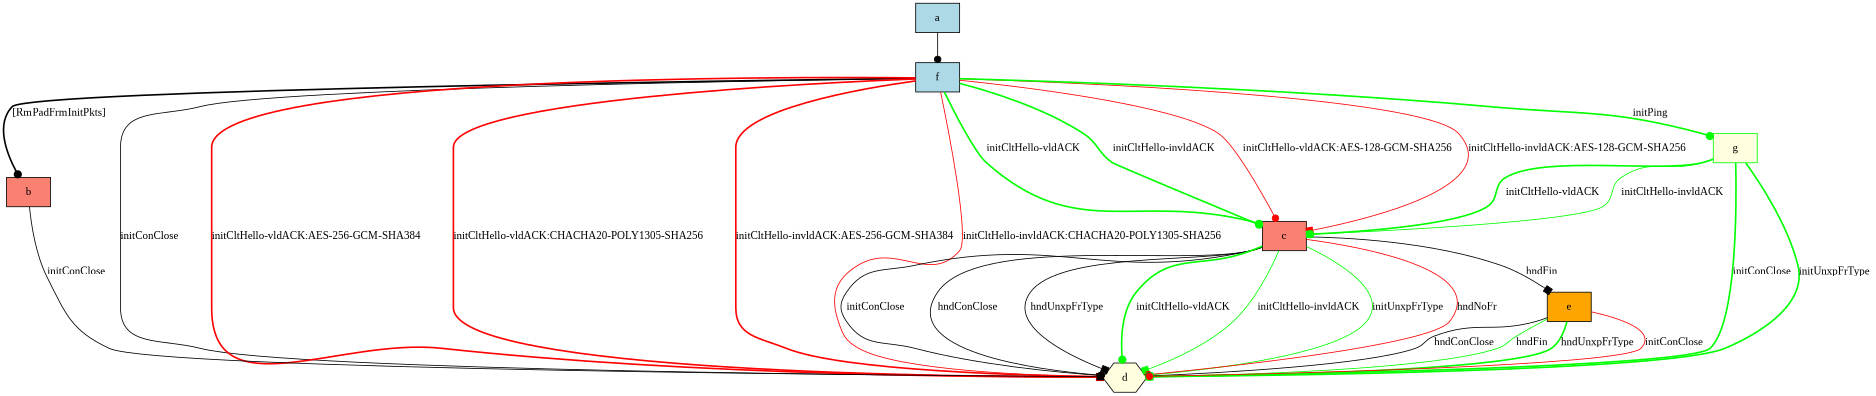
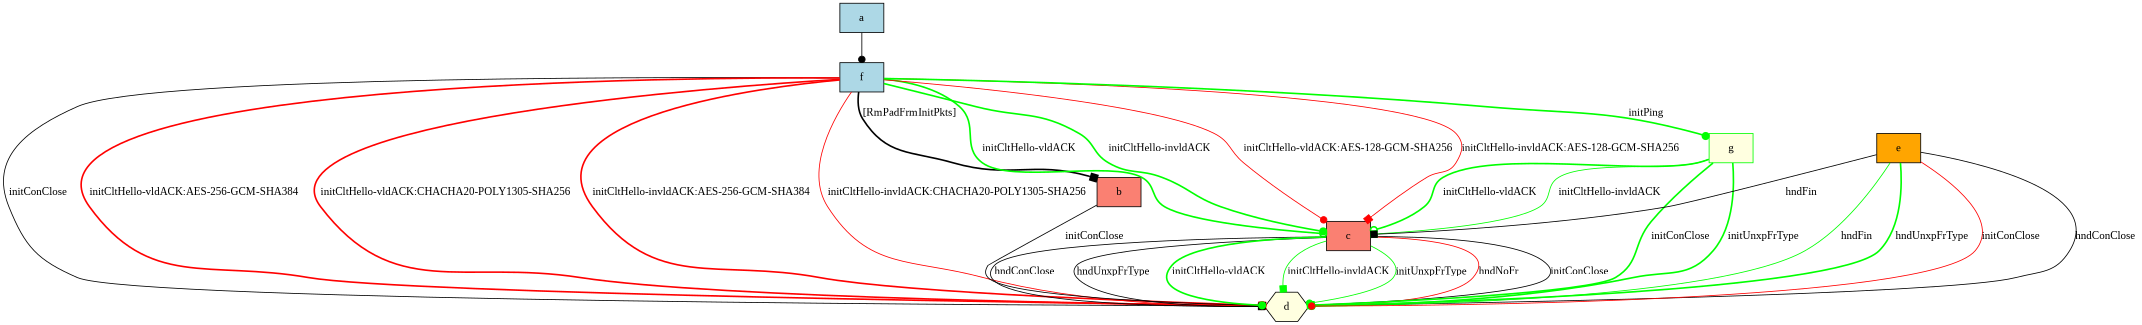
  digraph {
    fontname="Liberation Serif"
    node [fillcolor=lightblue fontname="Liberation Serif" shape=box style=filled]
    edge [arrowhead=dot fontname="Liberation Serif" style=solid color=green]
    a
    f
    b [fillcolor=salmon]
    d [fillcolor=lightyellow shape=hexagon]
    c [fillcolor=salmon]
    g [color=green fillcolor=lightyellow]
    e [fillcolor=orange]
    a -> f [color=""]
-   f -> b [label="[RmPadFrmInitPkts] " style=bold color=""]
+   f -> b [arrowhead=box label="[RmPadFrmInitPkts] " style=bold color=""]
    f -> d [arrowhead=box label="initConClose " color=""]
    f -> d [arrowhead=box color=red label="initCltHello-vldACK:AES-256-GCM-SHA384 " style=bold]
    f -> d [color=red label="initCltHello-vldACK:CHACHA20-POLY1305-SHA256 " style=bold]
    f -> d [arrowhead=odot color=red label="initCltHello-invldACK:AES-256-GCM-SHA384 " style=bold]
    f -> d [color=red label="initCltHello-invldACK:CHACHA20-POLY1305-SHA256 "]
    f -> c [arrowhead=odot label="initCltHello-vldACK " style=bold]
    f -> c [label="initCltHello-invldACK " style=bold]
    f -> c [color=red label="initCltHello-vldACK:AES-128-GCM-SHA256 "]
    f -> c [arrowhead=box color=red label="initCltHello-invldACK:AES-128-GCM-SHA256 "]
    f -> g [label="initPing " style=bold]
    b -> d [arrowhead=box label="initConClose " color=""]
    c -> d [arrowhead=odot label="initConClose " color=""]
    c -> d [label="hndConClose " color=""]
    c -> d [arrowhead=box label="hndUnxpFrType " color=""]
    c -> d [label="initCltHello-vldACK " style=bold]
    c -> d [arrowhead=box label="initCltHello-invldACK "]
    c -> d [label="initUnxpFrType "]
    c -> d [color=red label="hndNoFr "]
-   c -> e [arrowhead=box label="hndFin " color=""]
+   e -> c [arrowhead=box label="hndFin " color=""]
    g -> d [arrowhead=box label="initConClose " style=bold]
    g -> d [arrowhead=odot label="initUnxpFrType " style=bold]
    g -> c [arrowhead=odot label="initCltHello-vldACK " style=bold]
    g -> c [arrowhead=box label="initCltHello-invldACK "]
    e -> d [arrowhead=odot label="hndConClose " color=""]
    e -> d [label="hndFin "]
    e -> d [label="hndUnxpFrType " style=bold]
    e -> d [color=red label="initConClose "]
  }
